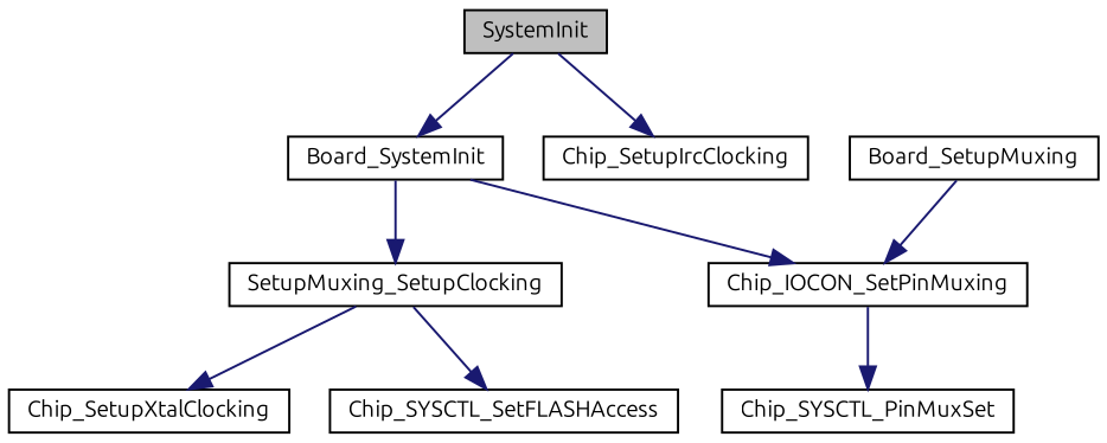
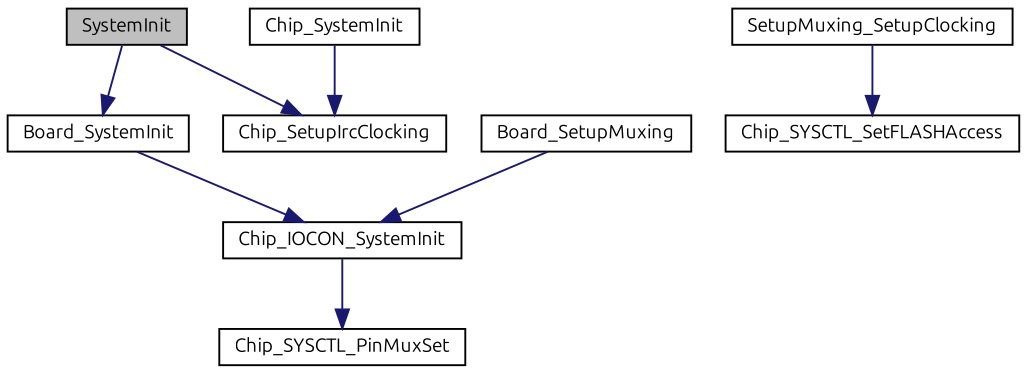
  digraph {
    fontname=Ubuntu
    rankdir=TB
    node [color=black fillcolor=white fontname=Ubuntu fontsize=10 shape=record style=filled]
    edge [color=midnightblue fontname=Ubuntu fontsize=10 labelfontname=FreeSans labelfontsize=10 style=solid]
    n1 [fillcolor=grey75 fontcolor=black height=0.2 label=SystemInit width=0.4]
    n2 [height=0.2 label=Board_SystemInit width=0.4]
    n3 [height=0.2 label=Chip_SetupIrcClocking width=0.4]
+   n4 [height=0.2 label=Chip_SystemInit width=0.4]
    n5 [height=0.2 label=SetupMuxing_SetupClocking width=0.4]
-   n6 [height=0.2 label=Chip_IOCON_SetPinMuxing width=0.4]
+   n6 [height=0.2 label=Chip_IOCON_SystemInit width=0.4]
    n7 [height=0.2 label=Board_SetupMuxing width=0.4]
-   n8 [height=0.2 label=Chip_SetupXtalClocking width=0.4]
    n9 [height=0.2 label=Chip_SYSCTL_SetFLASHAccess width=0.4]
    n10 [height=0.2 label=Chip_SYSCTL_PinMuxSet width=0.4]
    n1 -> n2
    n1 -> n3
-   n2 -> n5
    n2 -> n6
-   n5 -> n8
+   n4 -> n3
    n5 -> n9
    n6 -> n10
    n7 -> n6
  }
